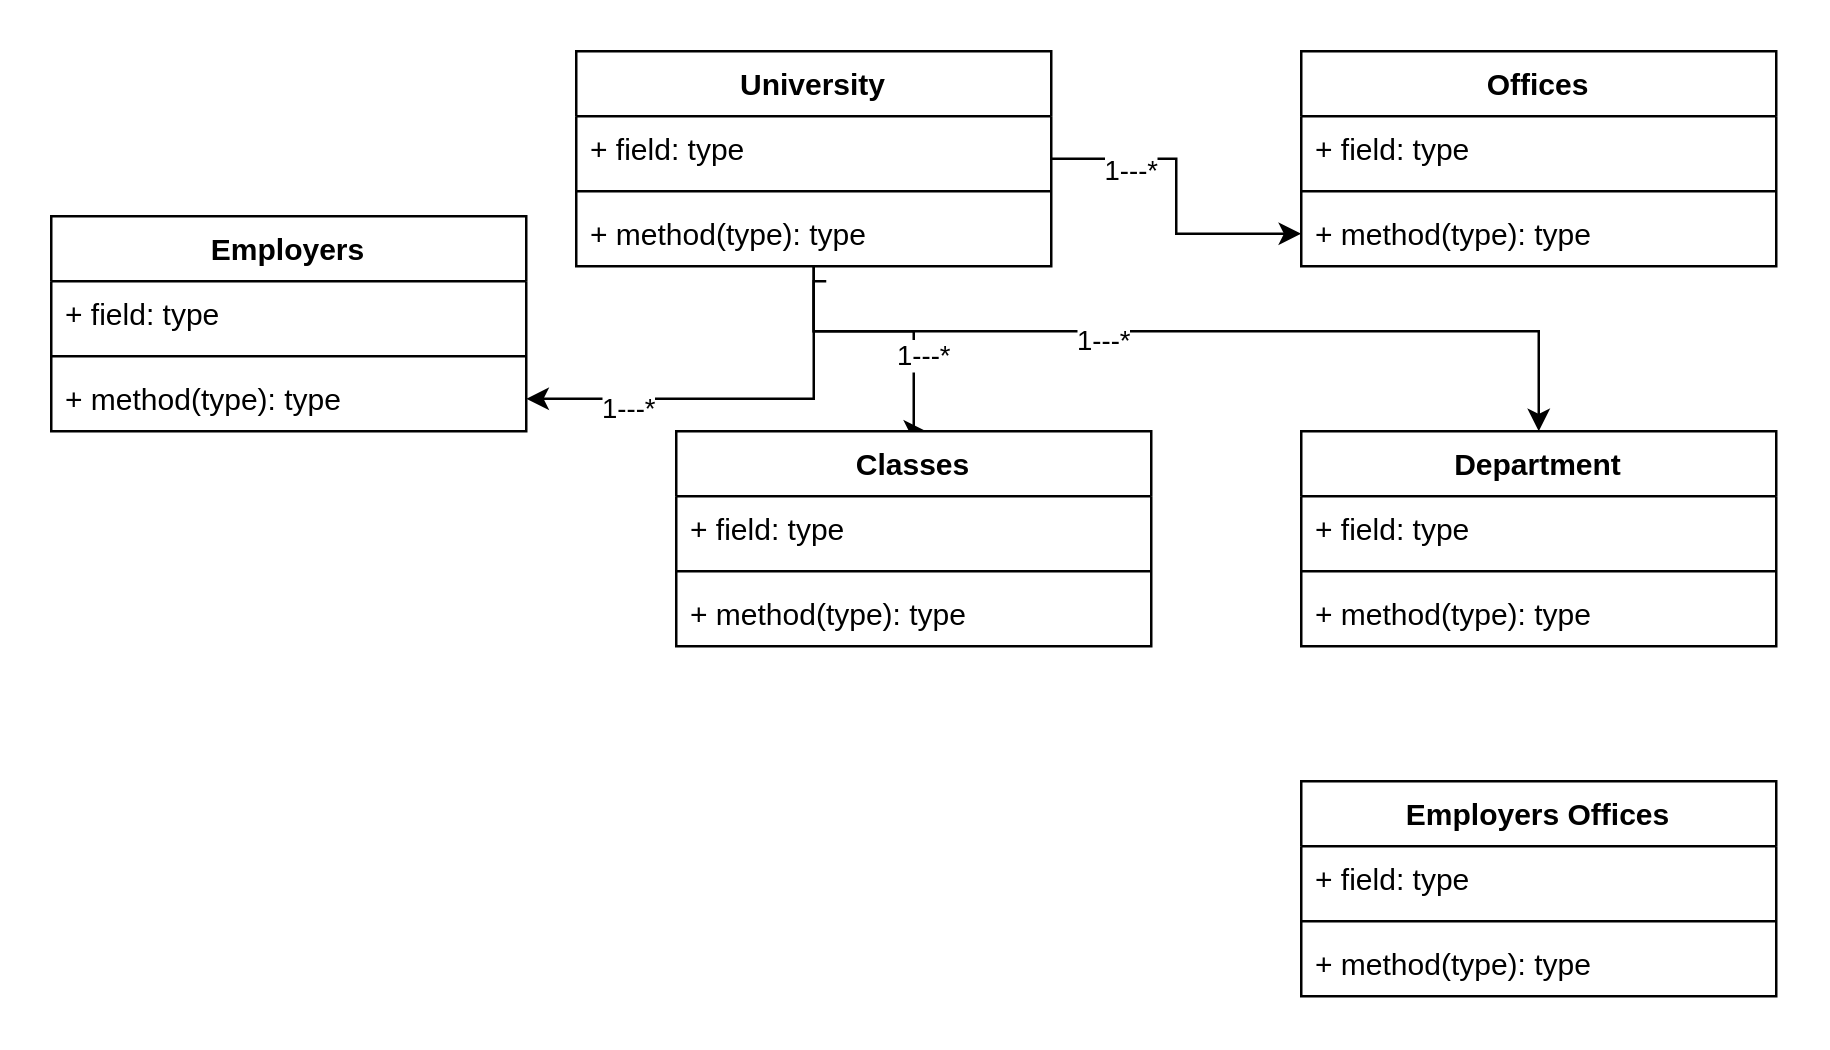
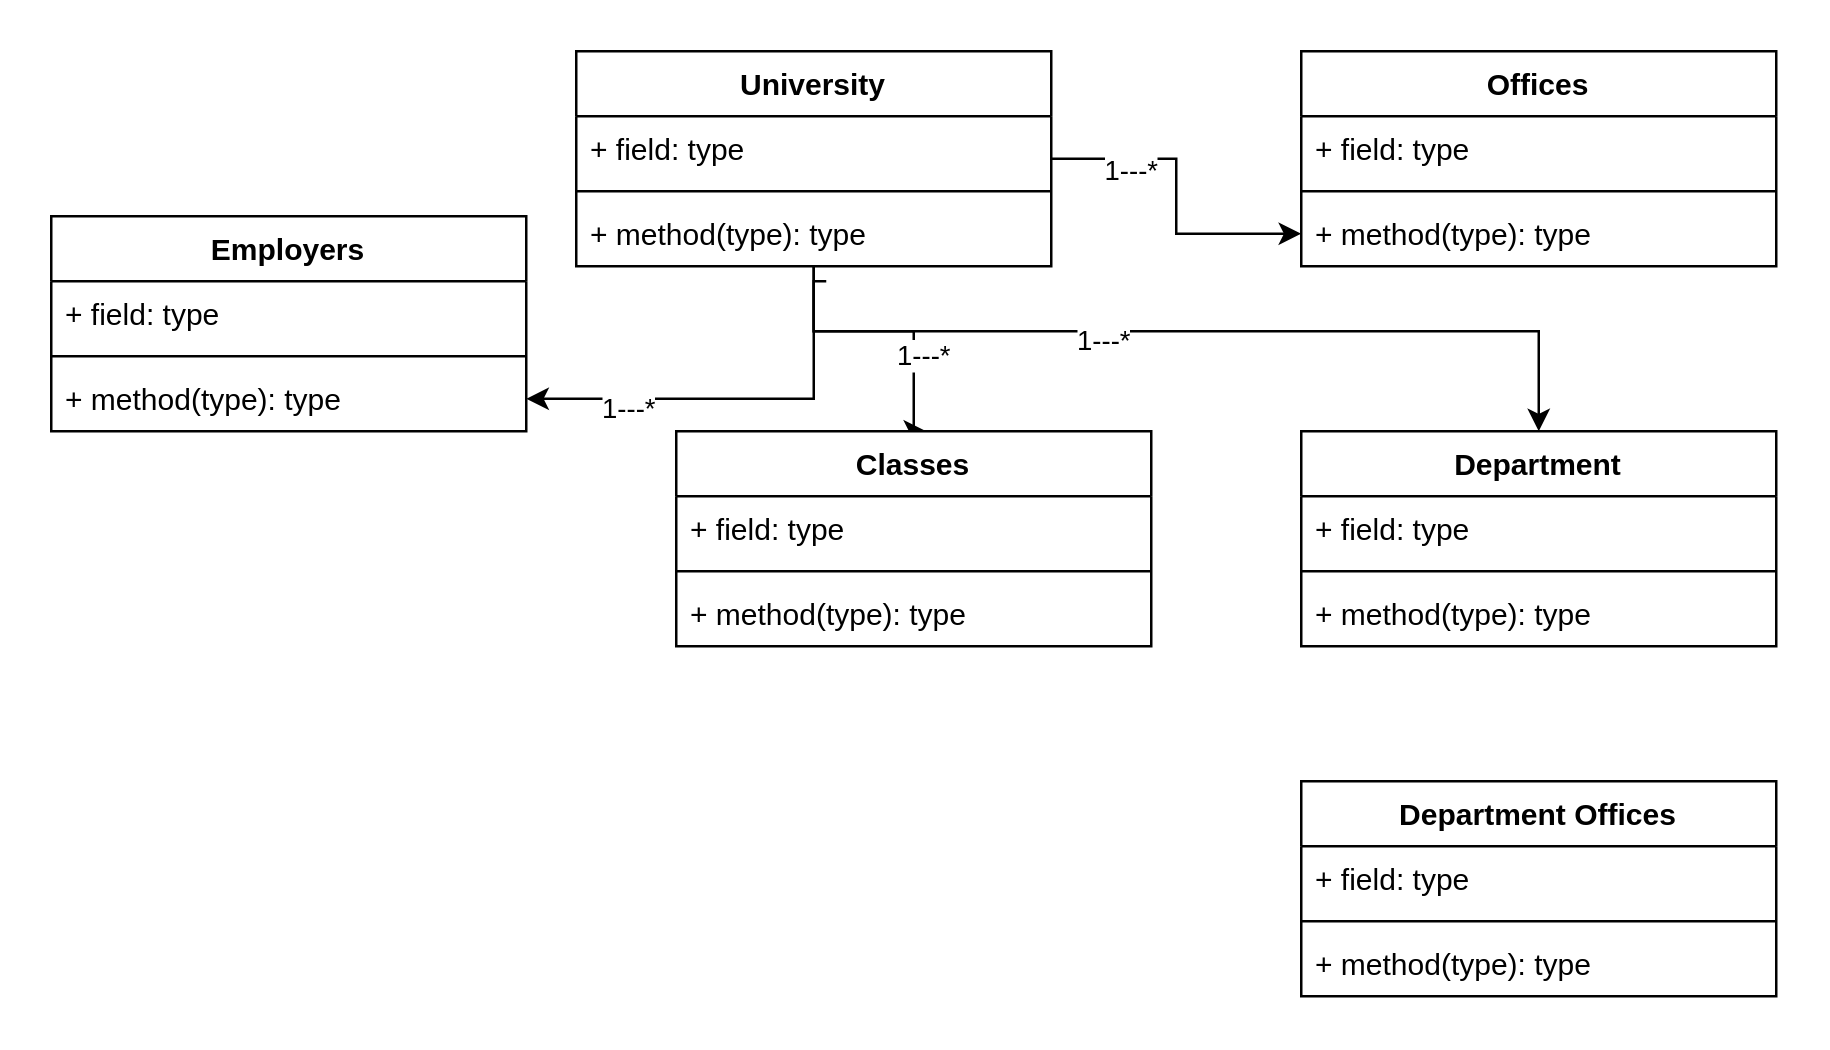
  <mxCell id="0" />
  <mxCell id="1" parent="0" />
  <mxCell id="2" value="" style="edgeStyle=orthogonalEdgeStyle;rounded=0;orthogonalLoop=1;jettySize=auto;html=1;" edge="1" parent="1" source="8" target="19"><mxGeometry relative="1" as="geometry" /></mxCell>
  <mxCell id="3" value="1---*" style="edgeLabel;html=1;align=center;verticalAlign=middle;resizable=0;points=[];" vertex="1" connectable="0" parent="2"><mxGeometry x="-0.523" y="-4" relative="1" as="geometry"><mxPoint as="offset" /></mxGeometry></mxCell>
  <mxCell id="4" value="" style="edgeStyle=orthogonalEdgeStyle;rounded=0;orthogonalLoop=1;jettySize=auto;html=1;" edge="1" parent="1" source="8"><mxGeometry relative="1" as="geometry"><mxPoint x="370" y="172" as="targetPoint" /><Array as="points"><mxPoint x="325" y="132" /><mxPoint x="365" y="132" /></Array></mxGeometry></mxCell>
  <mxCell id="5" value="1---*" style="edgeLabel;html=1;align=center;verticalAlign=middle;resizable=0;points=[];" vertex="1" connectable="0" parent="4"><mxGeometry x="0.357" y="3" relative="1" as="geometry"><mxPoint as="offset" /></mxGeometry></mxCell>
  <mxCell id="6" value="" style="edgeStyle=orthogonalEdgeStyle;rounded=0;orthogonalLoop=1;jettySize=auto;html=1;" edge="1" parent="1" source="8" target="27"><mxGeometry relative="1" as="geometry" /></mxCell>
  <mxCell id="7" value="1---*" style="edgeLabel;html=1;align=center;verticalAlign=middle;resizable=0;points=[];" vertex="1" connectable="0" parent="6"><mxGeometry x="0.524" y="3" relative="1" as="geometry"><mxPoint as="offset" /></mxGeometry></mxCell>
  <mxCell id="8" value="University" style="swimlane;fontStyle=1;align=center;verticalAlign=top;childLayout=stackLayout;horizontal=1;startSize=26;horizontalStack=0;resizeParent=1;resizeParentMax=0;resizeLast=0;collapsible=1;marginBottom=0;whiteSpace=wrap;html=1;" vertex="1" parent="1"><mxGeometry x="230" y="20" width="190" height="86" as="geometry" /></mxCell>
  <mxCell id="9" value="+ field: type" style="text;strokeColor=none;fillColor=none;align=left;verticalAlign=top;spacingLeft=4;spacingRight=4;overflow=hidden;rotatable=0;points=[[0,0.5],[1,0.5]];portConstraint=eastwest;whiteSpace=wrap;html=1;" vertex="1" parent="8"><mxGeometry y="26" width="190" height="26" as="geometry" /></mxCell>
  <mxCell id="10" value="" style="line;strokeWidth=1;fillColor=none;align=left;verticalAlign=middle;spacingTop=-1;spacingLeft=3;spacingRight=3;rotatable=0;labelPosition=right;points=[];portConstraint=eastwest;strokeColor=inherit;" vertex="1" parent="8"><mxGeometry y="52" width="190" height="8" as="geometry" /></mxCell>
  <mxCell id="11" value="+ method(type): type" style="text;strokeColor=none;fillColor=none;align=left;verticalAlign=top;spacingLeft=4;spacingRight=4;overflow=hidden;rotatable=0;points=[[0,0.5],[1,0.5]];portConstraint=eastwest;whiteSpace=wrap;html=1;" vertex="1" parent="8"><mxGeometry y="60" width="190" height="26" as="geometry" /></mxCell>
  <mxCell id="12" value="Department" style="swimlane;fontStyle=1;align=center;verticalAlign=top;childLayout=stackLayout;horizontal=1;startSize=26;horizontalStack=0;resizeParent=1;resizeParentMax=0;resizeLast=0;collapsible=1;marginBottom=0;whiteSpace=wrap;html=1;" vertex="1" parent="1"><mxGeometry x="520" y="172" width="190" height="86" as="geometry" /></mxCell>
  <mxCell id="13" value="+ field: type" style="text;strokeColor=none;fillColor=none;align=left;verticalAlign=top;spacingLeft=4;spacingRight=4;overflow=hidden;rotatable=0;points=[[0,0.5],[1,0.5]];portConstraint=eastwest;whiteSpace=wrap;html=1;" vertex="1" parent="12"><mxGeometry y="26" width="190" height="26" as="geometry" /></mxCell>
  <mxCell id="14" value="" style="line;strokeWidth=1;fillColor=none;align=left;verticalAlign=middle;spacingTop=-1;spacingLeft=3;spacingRight=3;rotatable=0;labelPosition=right;points=[];portConstraint=eastwest;strokeColor=inherit;" vertex="1" parent="12"><mxGeometry y="52" width="190" height="8" as="geometry" /></mxCell>
  <mxCell id="15" value="+ method(type): type" style="text;strokeColor=none;fillColor=none;align=left;verticalAlign=top;spacingLeft=4;spacingRight=4;overflow=hidden;rotatable=0;points=[[0,0.5],[1,0.5]];portConstraint=eastwest;whiteSpace=wrap;html=1;" vertex="1" parent="12"><mxGeometry y="60" width="190" height="26" as="geometry" /></mxCell>
  <mxCell id="16" value="Offices" style="swimlane;fontStyle=1;align=center;verticalAlign=top;childLayout=stackLayout;horizontal=1;startSize=26;horizontalStack=0;resizeParent=1;resizeParentMax=0;resizeLast=0;collapsible=1;marginBottom=0;whiteSpace=wrap;html=1;" vertex="1" parent="1"><mxGeometry x="520" y="20" width="190" height="86" as="geometry" /></mxCell>
  <mxCell id="17" value="+ field: type" style="text;strokeColor=none;fillColor=none;align=left;verticalAlign=top;spacingLeft=4;spacingRight=4;overflow=hidden;rotatable=0;points=[[0,0.5],[1,0.5]];portConstraint=eastwest;whiteSpace=wrap;html=1;" vertex="1" parent="16"><mxGeometry y="26" width="190" height="26" as="geometry" /></mxCell>
  <mxCell id="18" value="" style="line;strokeWidth=1;fillColor=none;align=left;verticalAlign=middle;spacingTop=-1;spacingLeft=3;spacingRight=3;rotatable=0;labelPosition=right;points=[];portConstraint=eastwest;strokeColor=inherit;" vertex="1" parent="16"><mxGeometry y="52" width="190" height="8" as="geometry" /></mxCell>
  <mxCell id="19" value="+ method(type): type" style="text;strokeColor=none;fillColor=none;align=left;verticalAlign=top;spacingLeft=4;spacingRight=4;overflow=hidden;rotatable=0;points=[[0,0.5],[1,0.5]];portConstraint=eastwest;whiteSpace=wrap;html=1;" vertex="1" parent="16"><mxGeometry y="60" width="190" height="26" as="geometry" /></mxCell>
  <mxCell id="20" value="Classes" style="swimlane;fontStyle=1;align=center;verticalAlign=top;childLayout=stackLayout;horizontal=1;startSize=26;horizontalStack=0;resizeParent=1;resizeParentMax=0;resizeLast=0;collapsible=1;marginBottom=0;whiteSpace=wrap;html=1;" vertex="1" parent="1"><mxGeometry x="270" y="172" width="190" height="86" as="geometry" /></mxCell>
  <mxCell id="21" value="+ field: type" style="text;strokeColor=none;fillColor=none;align=left;verticalAlign=top;spacingLeft=4;spacingRight=4;overflow=hidden;rotatable=0;points=[[0,0.5],[1,0.5]];portConstraint=eastwest;whiteSpace=wrap;html=1;" vertex="1" parent="20"><mxGeometry y="26" width="190" height="26" as="geometry" /></mxCell>
  <mxCell id="22" value="" style="line;strokeWidth=1;fillColor=none;align=left;verticalAlign=middle;spacingTop=-1;spacingLeft=3;spacingRight=3;rotatable=0;labelPosition=right;points=[];portConstraint=eastwest;strokeColor=inherit;" vertex="1" parent="20"><mxGeometry y="52" width="190" height="8" as="geometry" /></mxCell>
  <mxCell id="23" value="+ method(type): type" style="text;strokeColor=none;fillColor=none;align=left;verticalAlign=top;spacingLeft=4;spacingRight=4;overflow=hidden;rotatable=0;points=[[0,0.5],[1,0.5]];portConstraint=eastwest;whiteSpace=wrap;html=1;" vertex="1" parent="20"><mxGeometry y="60" width="190" height="26" as="geometry" /></mxCell>
  <mxCell id="24" value="Employers" style="swimlane;fontStyle=1;align=center;verticalAlign=top;childLayout=stackLayout;horizontal=1;startSize=26;horizontalStack=0;resizeParent=1;resizeParentMax=0;resizeLast=0;collapsible=1;marginBottom=0;whiteSpace=wrap;html=1;" vertex="1" parent="1"><mxGeometry x="20" y="86" width="190" height="86" as="geometry" /></mxCell>
  <mxCell id="25" value="+ field: type" style="text;strokeColor=none;fillColor=none;align=left;verticalAlign=top;spacingLeft=4;spacingRight=4;overflow=hidden;rotatable=0;points=[[0,0.5],[1,0.5]];portConstraint=eastwest;whiteSpace=wrap;html=1;" vertex="1" parent="24"><mxGeometry y="26" width="190" height="26" as="geometry" /></mxCell>
  <mxCell id="26" value="" style="line;strokeWidth=1;fillColor=none;align=left;verticalAlign=middle;spacingTop=-1;spacingLeft=3;spacingRight=3;rotatable=0;labelPosition=right;points=[];portConstraint=eastwest;strokeColor=inherit;" vertex="1" parent="24"><mxGeometry y="52" width="190" height="8" as="geometry" /></mxCell>
  <mxCell id="27" value="+ method(type): type" style="text;strokeColor=none;fillColor=none;align=left;verticalAlign=top;spacingLeft=4;spacingRight=4;overflow=hidden;rotatable=0;points=[[0,0.5],[1,0.5]];portConstraint=eastwest;whiteSpace=wrap;html=1;" vertex="1" parent="24"><mxGeometry y="60" width="190" height="26" as="geometry" /></mxCell>
- <mxCell id="28" value="Employers Offices" style="swimlane;fontStyle=1;align=center;verticalAlign=top;childLayout=stackLayout;horizontal=1;startSize=26;horizontalStack=0;resizeParent=1;resizeParentMax=0;resizeLast=0;collapsible=1;marginBottom=0;whiteSpace=wrap;html=1;" vertex="1" parent="1"><mxGeometry x="520" y="312" width="190" height="86" as="geometry" /></mxCell>
+ <mxCell id="28" value="Department Offices" style="swimlane;fontStyle=1;align=center;verticalAlign=top;childLayout=stackLayout;horizontal=1;startSize=26;horizontalStack=0;resizeParent=1;resizeParentMax=0;resizeLast=0;collapsible=1;marginBottom=0;whiteSpace=wrap;html=1;" vertex="1" parent="1"><mxGeometry x="520" y="312" width="190" height="86" as="geometry" /></mxCell>
  <mxCell id="29" value="+ field: type" style="text;strokeColor=none;fillColor=none;align=left;verticalAlign=top;spacingLeft=4;spacingRight=4;overflow=hidden;rotatable=0;points=[[0,0.5],[1,0.5]];portConstraint=eastwest;whiteSpace=wrap;html=1;" vertex="1" parent="28"><mxGeometry y="26" width="190" height="26" as="geometry" /></mxCell>
  <mxCell id="30" value="" style="line;strokeWidth=1;fillColor=none;align=left;verticalAlign=middle;spacingTop=-1;spacingLeft=3;spacingRight=3;rotatable=0;labelPosition=right;points=[];portConstraint=eastwest;strokeColor=inherit;" vertex="1" parent="28"><mxGeometry y="52" width="190" height="8" as="geometry" /></mxCell>
  <mxCell id="31" value="+ method(type): type" style="text;strokeColor=none;fillColor=none;align=left;verticalAlign=top;spacingLeft=4;spacingRight=4;overflow=hidden;rotatable=0;points=[[0,0.5],[1,0.5]];portConstraint=eastwest;whiteSpace=wrap;html=1;" vertex="1" parent="28"><mxGeometry y="60" width="190" height="26" as="geometry" /></mxCell>
  <mxCell id="32" value="" style="edgeStyle=orthogonalEdgeStyle;rounded=0;orthogonalLoop=1;jettySize=auto;html=1;entryX=0.5;entryY=0;entryDx=0;entryDy=0;" edge="1" parent="1" target="12"><mxGeometry relative="1" as="geometry"><mxPoint x="330" y="112" as="sourcePoint" /><Array as="points"><mxPoint x="325" y="132" /><mxPoint x="615" y="132" /></Array></mxGeometry></mxCell>
  <mxCell id="33" value="1---*" style="edgeLabel;html=1;align=center;verticalAlign=middle;resizable=0;points=[];" vertex="1" connectable="0" parent="32"><mxGeometry x="-0.211" y="-3" relative="1" as="geometry"><mxPoint as="offset" /></mxGeometry></mxCell>
